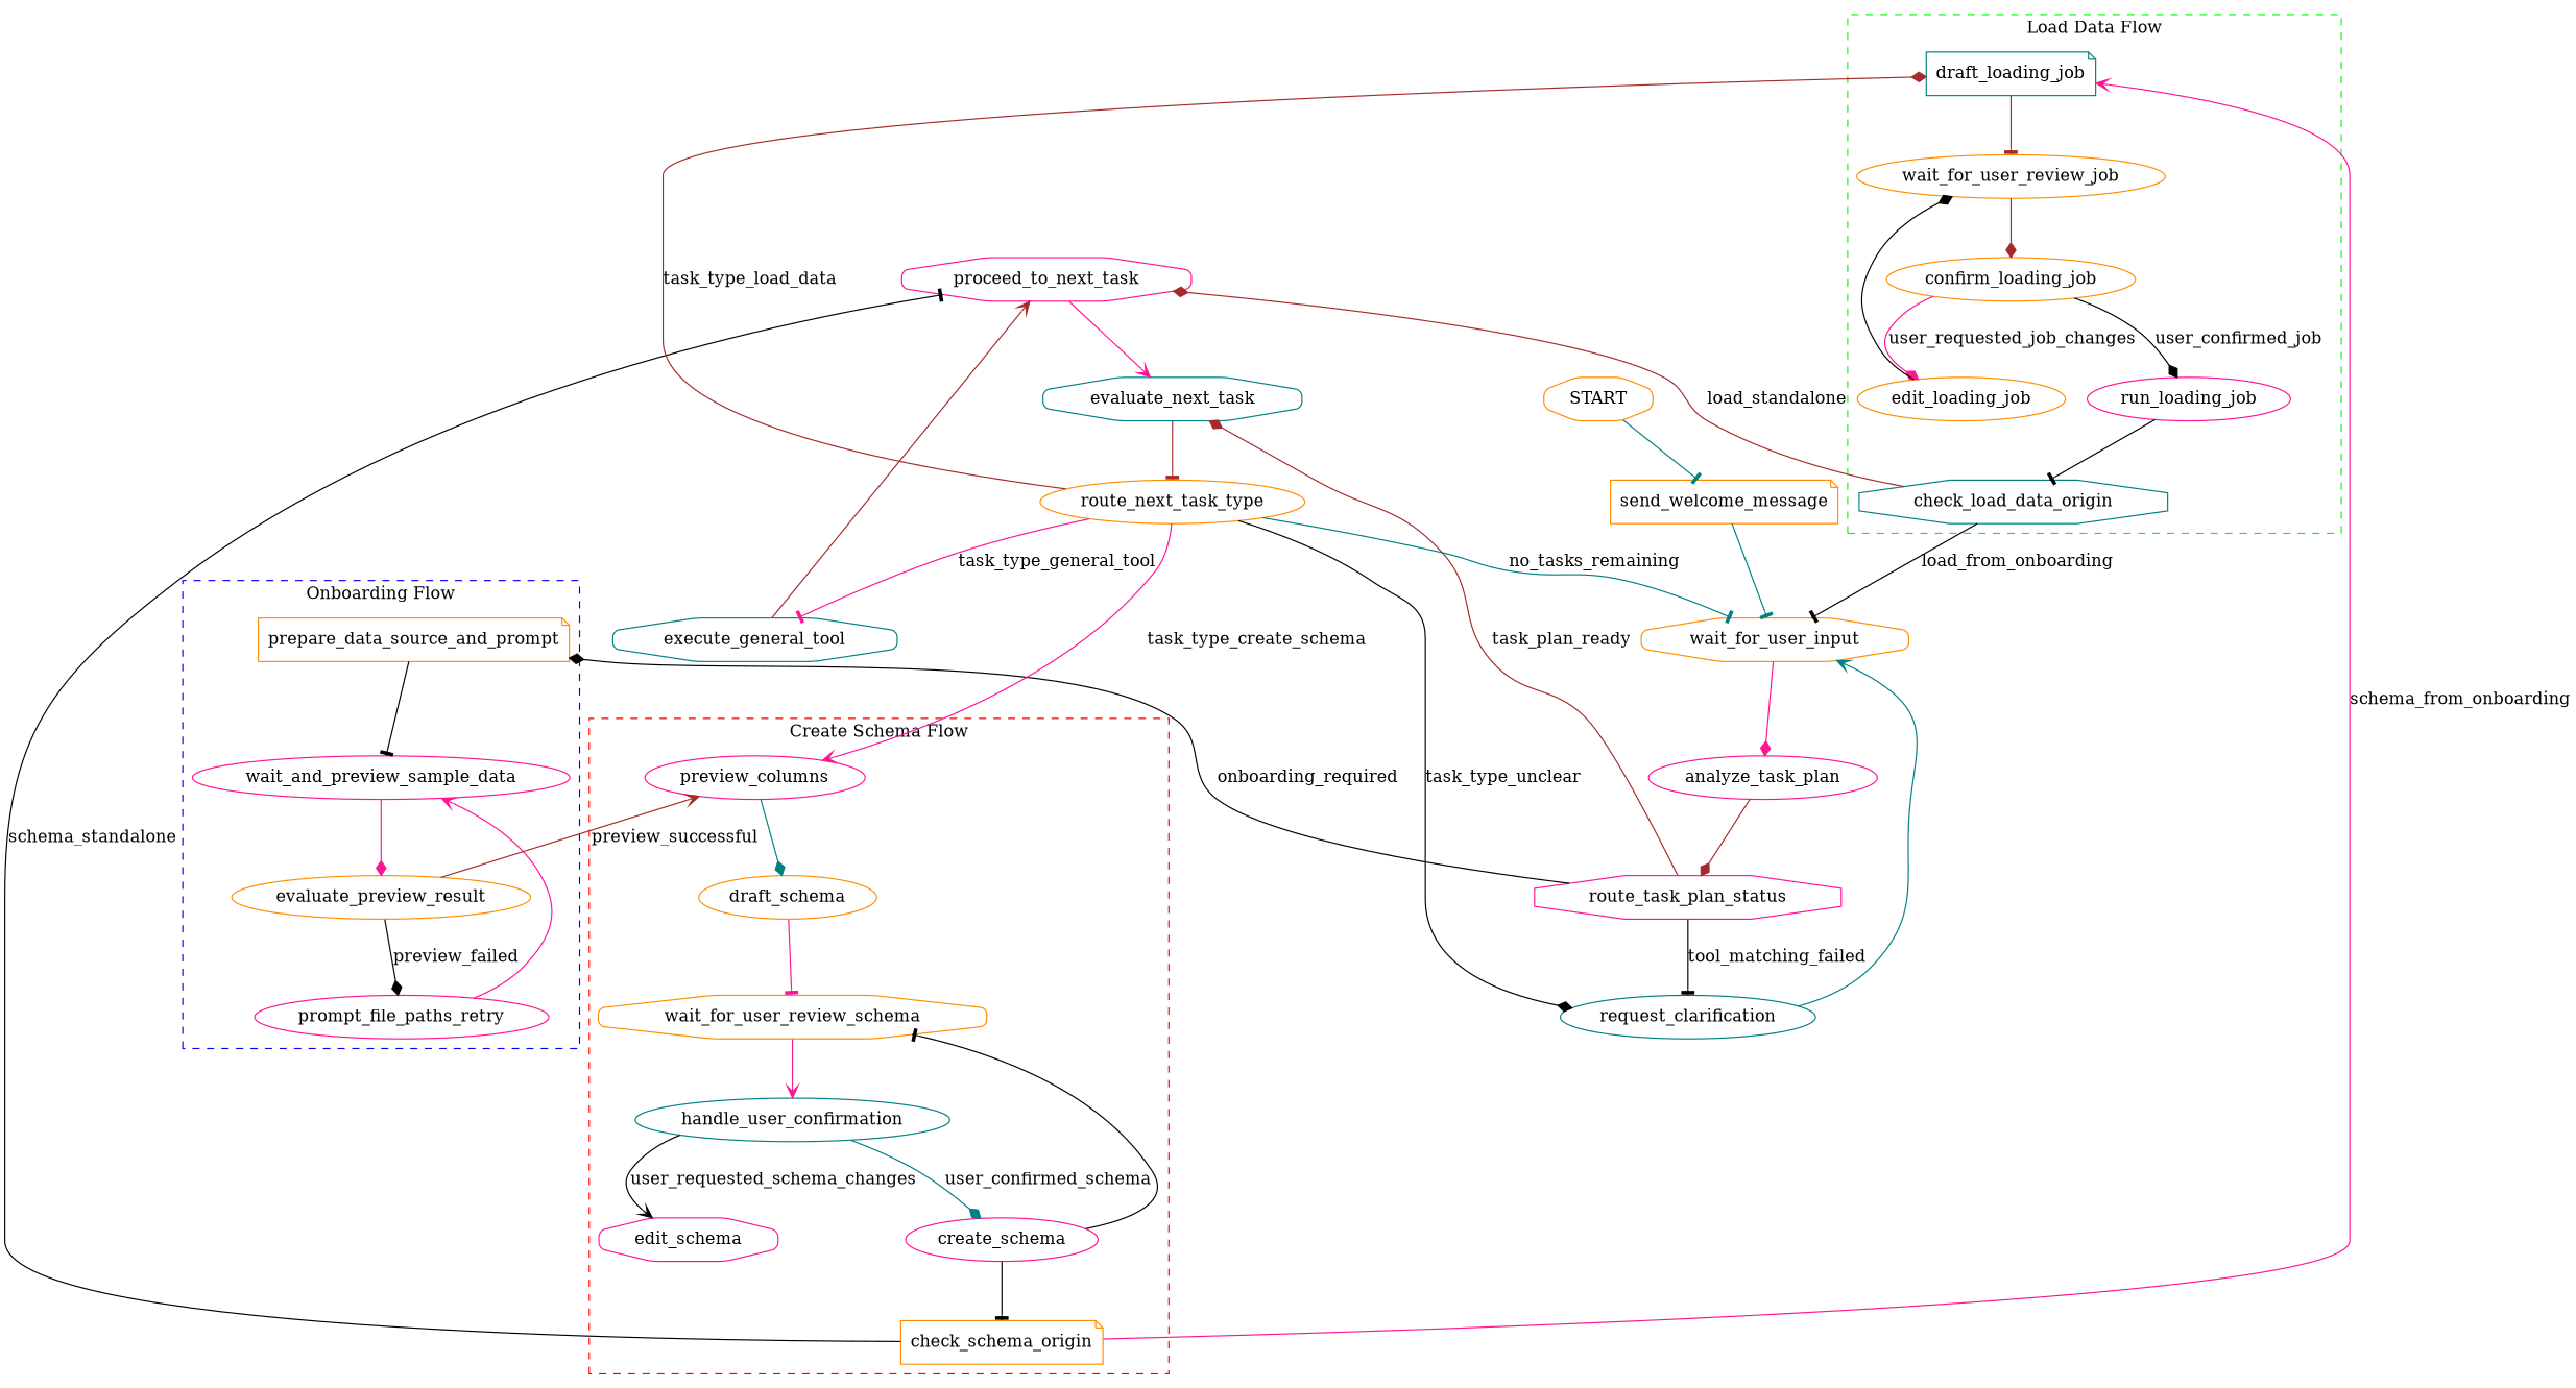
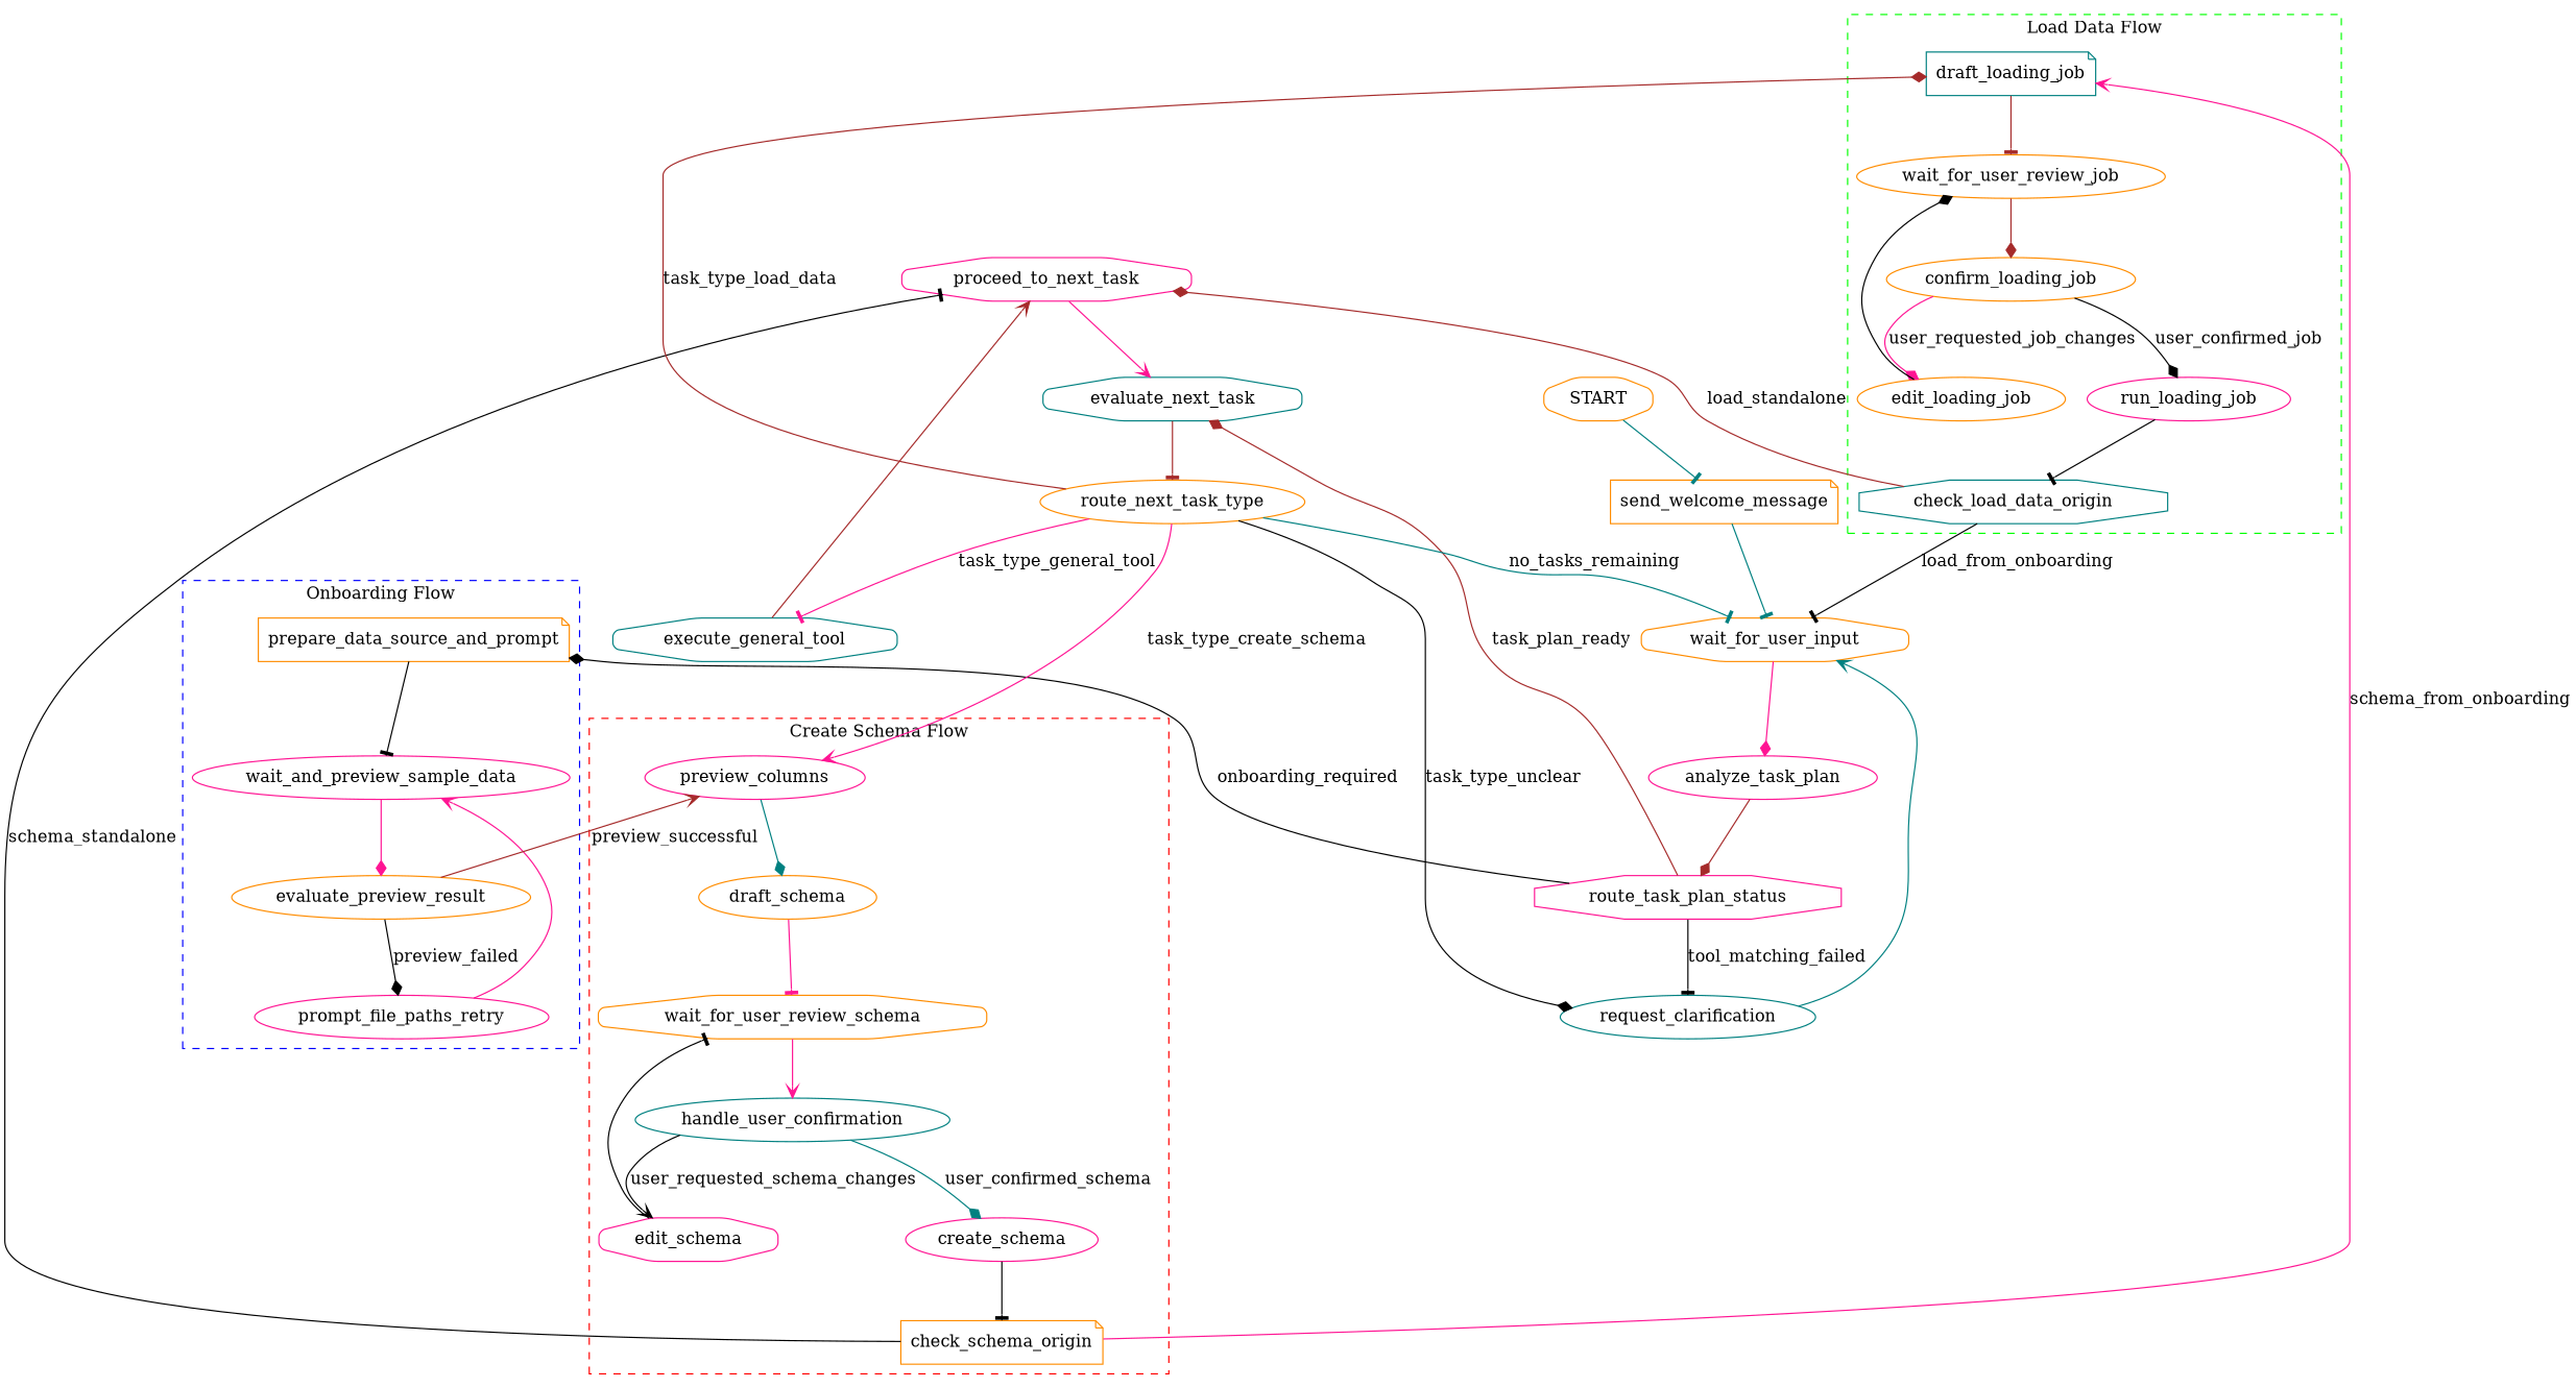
  digraph {
    rankdir=TB
    ranksep=0.65
    node [color=darkorange shape=ellipse style=rounded]
    edge [arrowhead=diamond color=black]
    n1 [color=deeppink label=preview_columns]
    draft_schema
    wait_for_user_review_schema [shape=octagon]
    handle_user_confirmation [color=teal style=""]
    edit_schema [color=deeppink shape=octagon]
    create_schema [color=deeppink]
    check_schema_origin [shape=note style=""]
    draft_loading_job [color=teal shape=note]
    wait_for_user_review_job
    confirm_loading_job [style=""]
    edit_loading_job
    run_loading_job [color=deeppink]
    check_load_data_origin [color=teal shape=octagon style=""]
    prepare_data_source_and_prompt [shape=note]
    wait_and_preview_sample_data [color=deeppink]
    n16 [color=deeppink label=prompt_file_paths_retry]
    evaluate_preview_result [style=""]
    proceed_to_next_task [color=deeppink shape=octagon]
    wait_for_user_input [shape=octagon]
    START [shape=octagon]
    send_welcome_message [shape=note]
    analyze_task_plan [color=deeppink]
    route_task_plan_status [color=deeppink shape=octagon style=""]
    evaluate_next_task [color=teal shape=octagon]
    request_clarification [color=teal]
    route_next_task_type [style=""]
    execute_general_tool [color=teal shape=octagon]
    subgraph cluster_1 {
      color=red
      label="Create Schema Flow"
      rank=same
      style=dashed
      n1
      draft_schema
      wait_for_user_review_schema
      handle_user_confirmation
      edit_schema
      create_schema
      check_schema_origin
    }
    subgraph cluster_2 {
      color=green
      label="Load Data Flow"
      rank=same
      style=dashed
      draft_loading_job
      wait_for_user_review_job
      confirm_loading_job
      edit_loading_job
      run_loading_job
      check_load_data_origin
    }
    subgraph cluster_3 {
      color=blue
      label="Onboarding Flow"
      rank=same
      style=dashed
      prepare_data_source_and_prompt
      wait_and_preview_sample_data
      n16
      evaluate_preview_result
    }
    n1 -> draft_schema [color=teal]
    draft_schema -> wait_for_user_review_schema [arrowhead=tee color=deeppink]
    wait_for_user_review_schema -> handle_user_confirmation [arrowhead=vee color=deeppink]
    handle_user_confirmation -> edit_schema [arrowhead=vee label=user_requested_schema_changes]
    handle_user_confirmation -> create_schema [color=teal label=user_confirmed_schema]
-   create_schema -> wait_for_user_review_schema [arrowhead=tee]
+   edit_schema -> wait_for_user_review_schema [arrowhead=tee]
    create_schema -> check_schema_origin [arrowhead=tee]
    check_schema_origin -> draft_loading_job [arrowhead=vee color=deeppink label=schema_from_onboarding]
    check_schema_origin -> proceed_to_next_task [arrowhead=tee label=schema_standalone]
    draft_loading_job -> wait_for_user_review_job [arrowhead=tee color=brown]
    wait_for_user_review_job -> confirm_loading_job [color=brown]
    confirm_loading_job -> edit_loading_job [color=deeppink label=user_requested_job_changes]
    confirm_loading_job -> run_loading_job [label=user_confirmed_job]
    edit_loading_job -> wait_for_user_review_job
    run_loading_job -> check_load_data_origin [arrowhead=tee]
    check_load_data_origin -> proceed_to_next_task [color=brown label=load_standalone]
    check_load_data_origin -> wait_for_user_input [arrowhead=tee label=load_from_onboarding]
    prepare_data_source_and_prompt -> n1 [style=invis arrowhead="" color=""]
    prepare_data_source_and_prompt -> wait_and_preview_sample_data [arrowhead=tee]
    wait_and_preview_sample_data -> evaluate_preview_result [color=deeppink]
    n16 -> wait_and_preview_sample_data [arrowhead=vee color=deeppink]
    evaluate_preview_result -> n1 [arrowhead=vee color=brown label=preview_successful]
    evaluate_preview_result -> n16 [label=preview_failed]
    proceed_to_next_task -> evaluate_next_task [arrowhead=vee color=deeppink]
    wait_for_user_input -> analyze_task_plan [color=deeppink]
    wait_for_user_input -> route_task_plan_status [style=invis arrowhead="" color=""]
    wait_for_user_input -> evaluate_next_task [style=invis arrowhead="" color=""]
    START -> send_welcome_message [arrowhead=tee color=teal]
    send_welcome_message -> wait_for_user_input [arrowhead=tee color=teal]
    analyze_task_plan -> route_task_plan_status [color=brown]
    route_task_plan_status -> prepare_data_source_and_prompt [label=onboarding_required]
    route_task_plan_status -> evaluate_next_task [color=brown label=task_plan_ready]
    route_task_plan_status -> request_clarification [arrowhead=tee label=tool_matching_failed]
    evaluate_next_task -> prepare_data_source_and_prompt [style=invis arrowhead="" color=""]
    evaluate_next_task -> route_next_task_type [arrowhead=tee color=brown]
    request_clarification -> wait_for_user_input [arrowhead=vee color=teal]
    route_next_task_type -> n1 [arrowhead=vee color=deeppink label=task_type_create_schema]
    route_next_task_type -> draft_loading_job [color=brown label=task_type_load_data]
    route_next_task_type -> wait_for_user_input [arrowhead=tee color=teal label=no_tasks_remaining]
    route_next_task_type -> request_clarification [label=task_type_unclear]
    route_next_task_type -> execute_general_tool [arrowhead=tee color=deeppink label=task_type_general_tool]
    execute_general_tool -> n1 [style=invis arrowhead="" color=""]
    execute_general_tool -> prepare_data_source_and_prompt [style=invis arrowhead="" color=""]
    execute_general_tool -> proceed_to_next_task [arrowhead=vee color=brown]
  }
